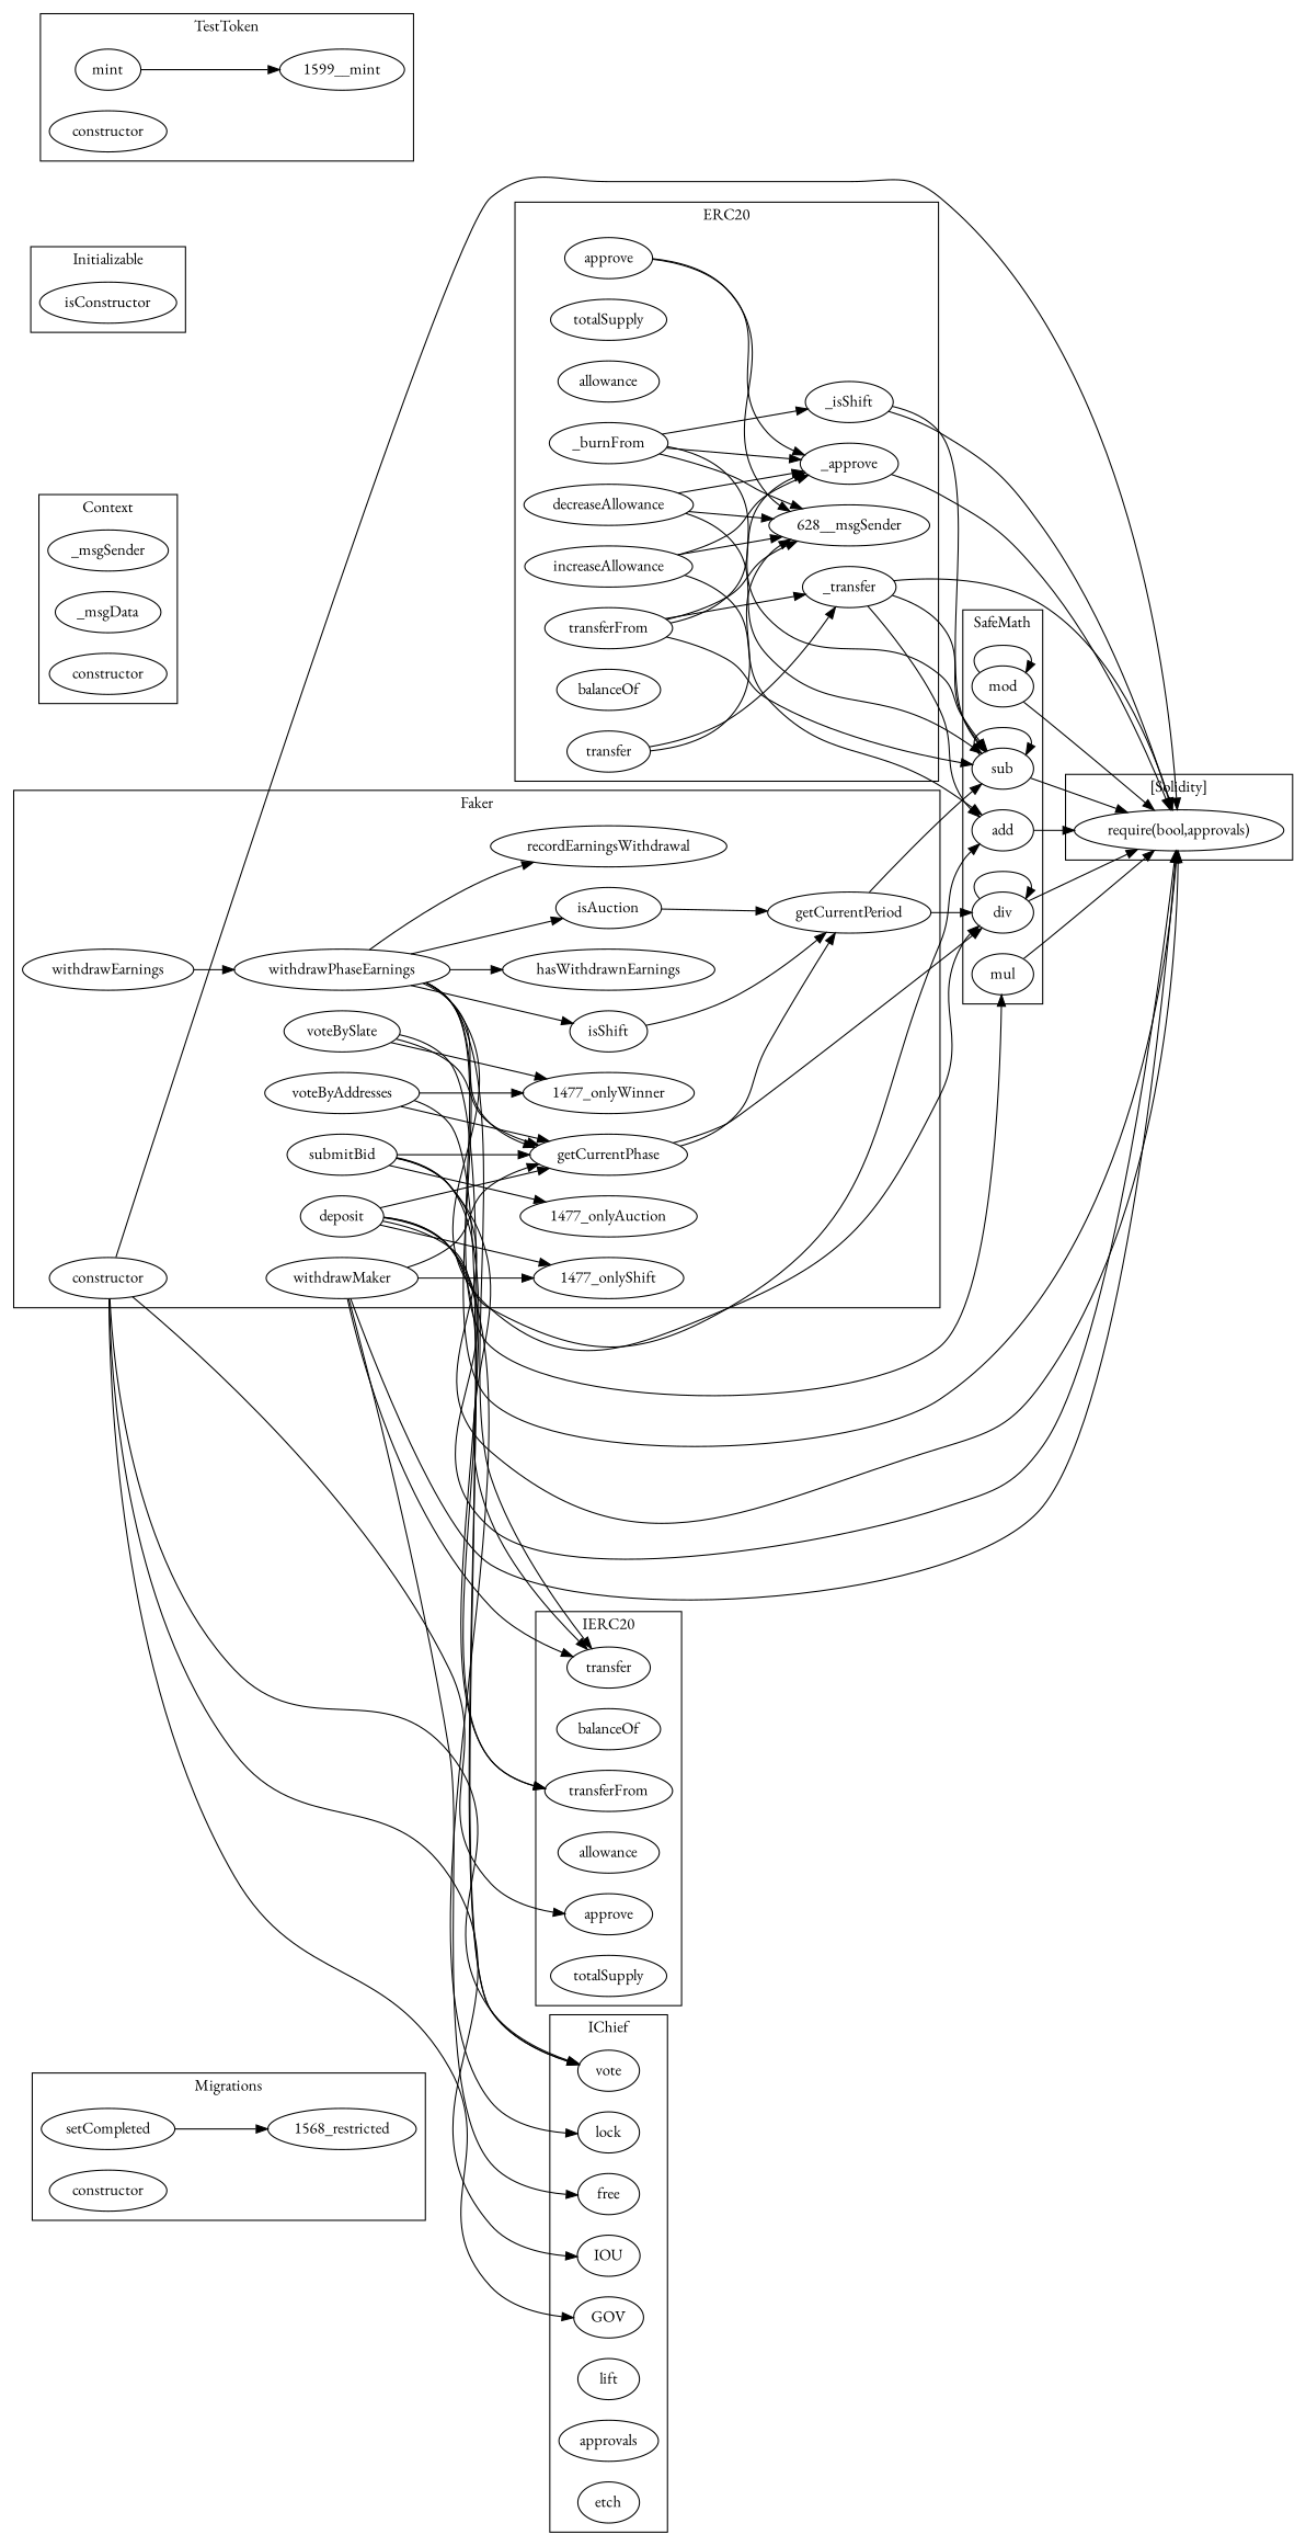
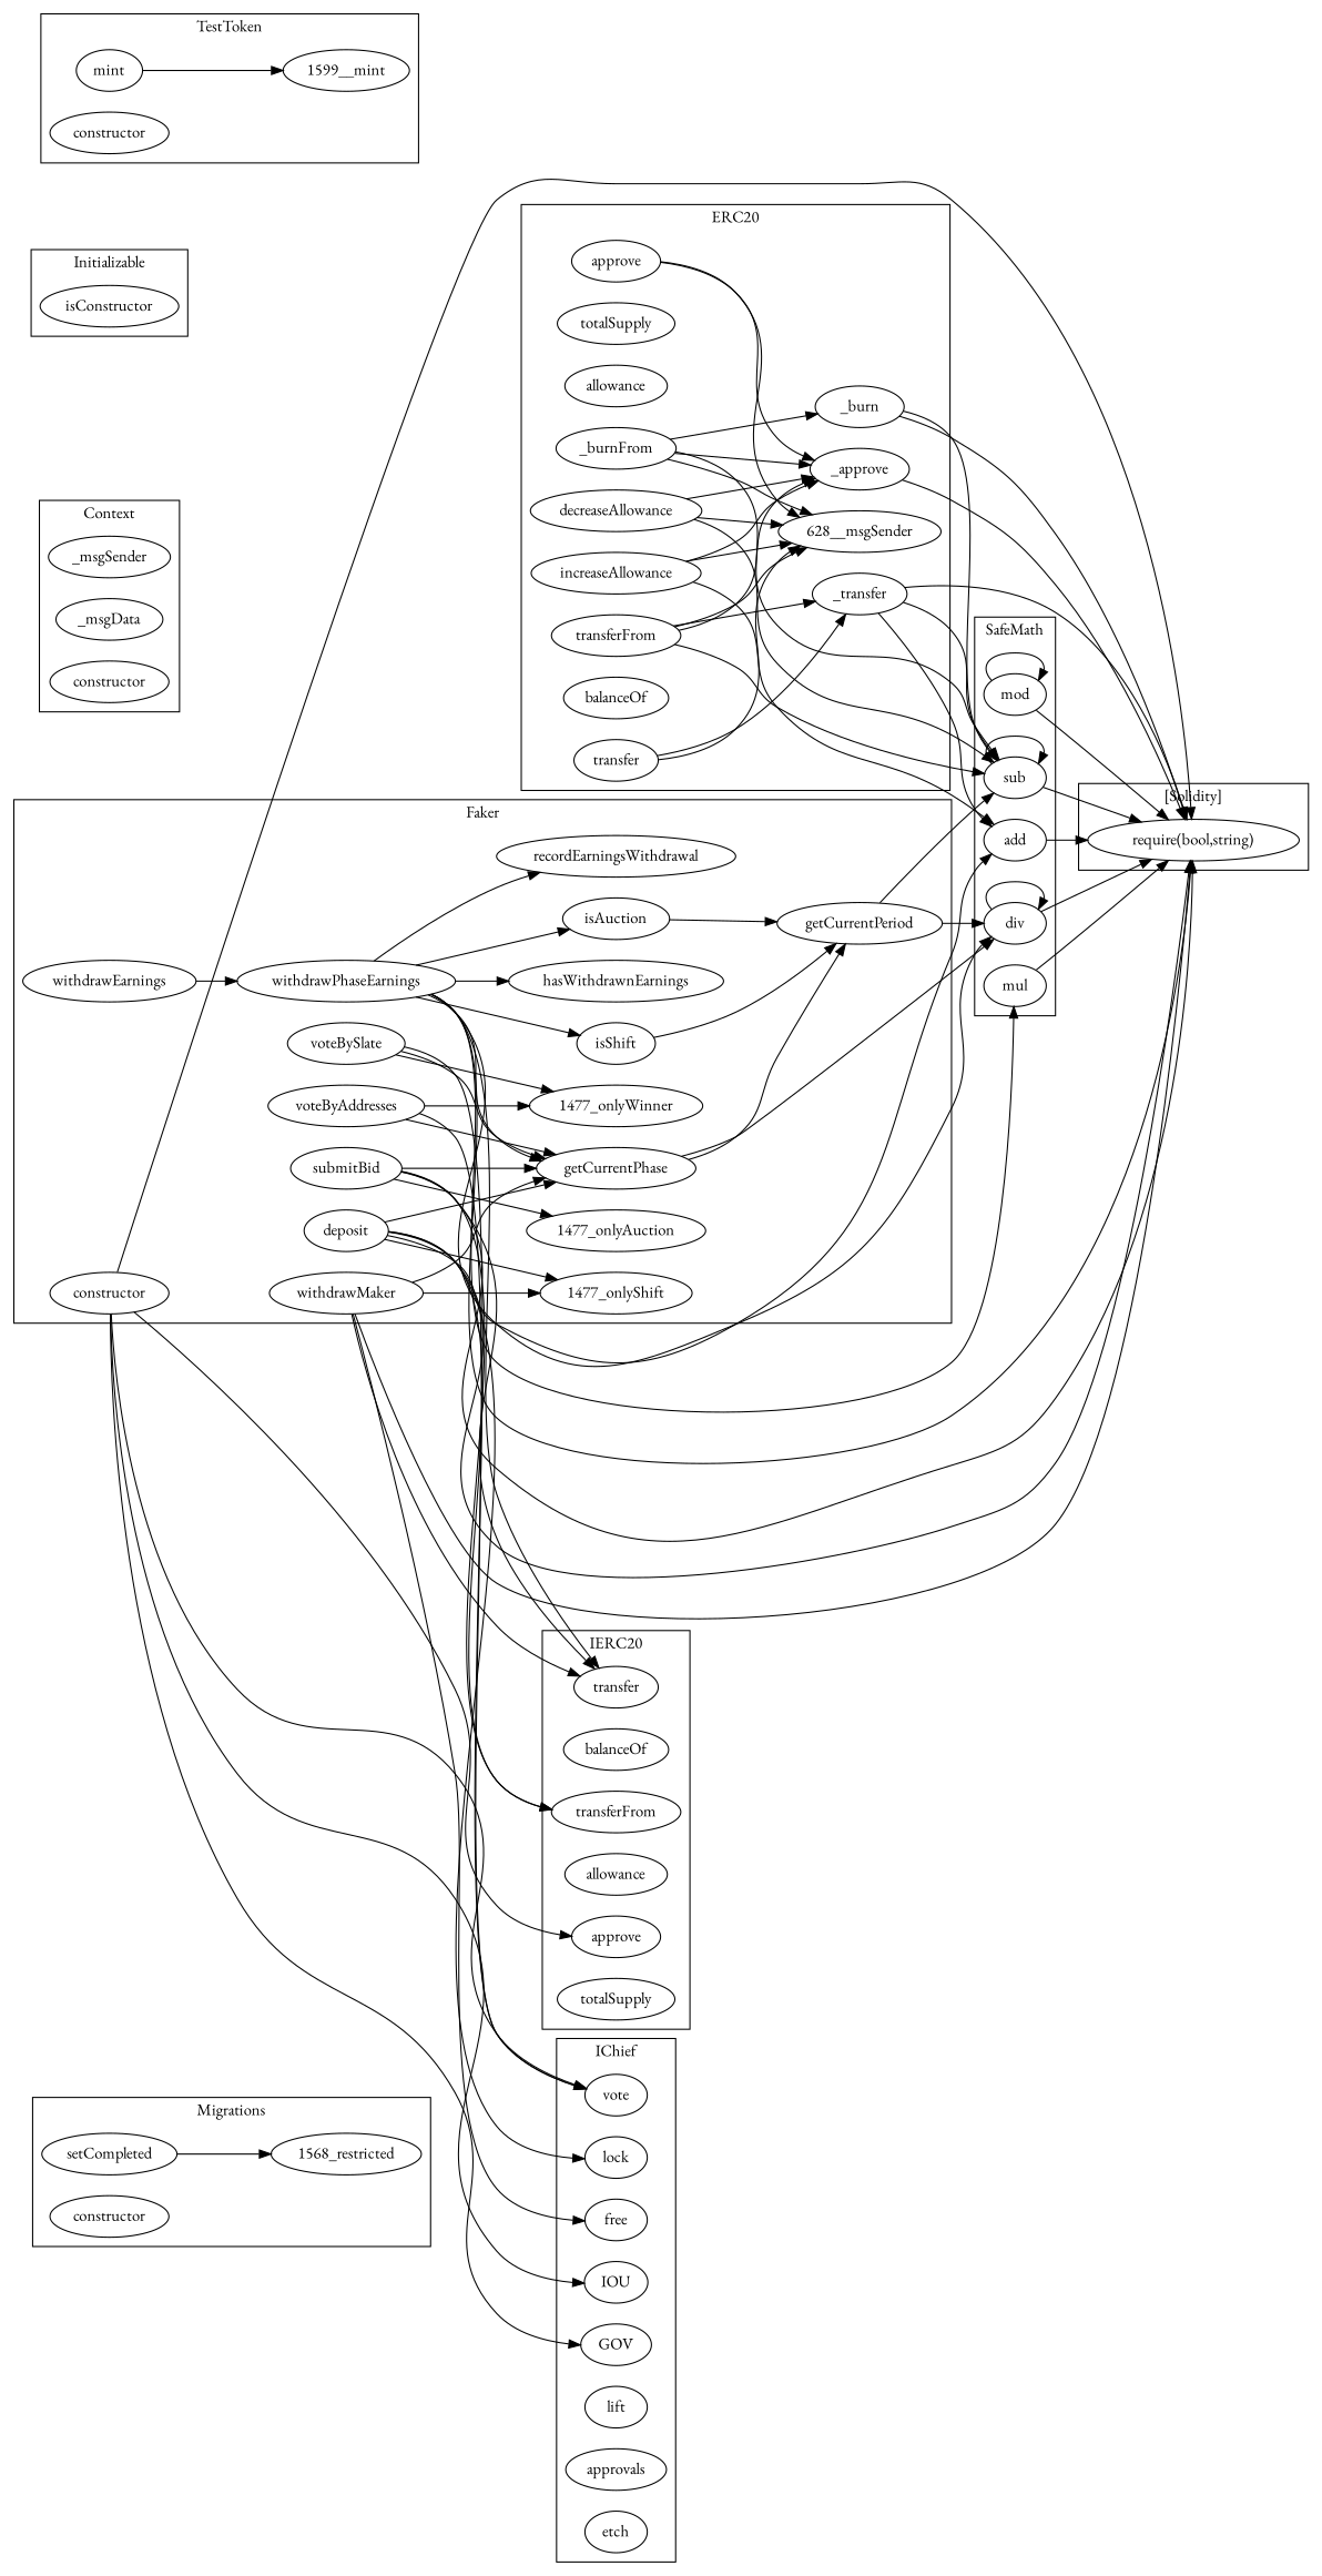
  strict digraph {
    fontname="EB Garamond"
    rankdir=LR
    node [fontname="EB Garamond"]
    edge [fontname="EB Garamond"]
    n1 [label=setCompleted]
    "1568_restricted"
    n3 [label=constructor]
    n4 [label=getCurrentPhase]
    n5 [label=getCurrentPeriod]
    n6 [label=constructor]
    n7 [label=isShift]
    n8 [label=hasWithdrawnEarnings]
    n9 [label=withdrawEarnings]
    n10 [label=withdrawPhaseEarnings]
    n11 [label=voteBySlate]
    "1477_onlyWinner"
    n13 [label=voteByAddresses]
    n14 [label=submitBid]
    "1477_onlyAuction"
    n16 [label=isAuction]
    n17 [label=recordEarningsWithdrawal]
    n18 [label=deposit]
    "1477_onlyShift"
    n20 [label=withdrawMaker]
    n21 [label=approve]
    n22 [label=_approve]
    "628__msgSender"
    n24 [label=totalSupply]
    n25 [label=allowance]
    n26 [label=increaseAllowance]
    n27 [label=decreaseAllowance]
    n28 [label=_burnFrom]
-   n29 [label=_isShift]
+   n29 [label=_burn]
    n30 [label=transfer]
    n31 [label=_transfer]
    n32 [label=balanceOf]
    n33 [label=transferFrom]
    n34 [label=add]
    n35 [label=sub]
    n36 [label=mul]
    n37 [label=div]
    n38 [label=mod]
    n39 [label=transfer]
    n40 [label=balanceOf]
    n41 [label=transferFrom]
    n42 [label=allowance]
    n43 [label=approve]
    n44 [label=totalSupply]
    n45 [label=IOU]
    n46 [label=GOV]
    n47 [label=free]
    n48 [label=vote]
    n49 [label=lock]
    n50 [label=lift]
    n51 [label=approvals]
    n52 [label=etch]
    n53 [label=_msgSender]
    n54 [label=_msgData]
    n55 [label=constructor]
    n56 [label=isConstructor]
    n57 [label=mint]
    "1599__mint"
    n59 [label=constructor]
-   "require(bool,string)" [label="require(bool,approvals)"]
+   "require(bool,string)"
    subgraph cluster_1 {
      label=Migrations
      n1
      "1568_restricted"
      n3
    }
    subgraph cluster_2 {
      label=Faker
      n4
      n5
      n6
      n7
      n8
      n9
      n10
      n11
      "1477_onlyWinner"
      n13
      n14
      "1477_onlyAuction"
      n16
      n17
      n18
      "1477_onlyShift"
      n20
    }
    subgraph cluster_3 {
      label=ERC20
      n21
      n22
      "628__msgSender"
      n24
      n25
      n26
      n27
      n28
      n29
      n30
      n31
      n32
      n33
    }
    subgraph cluster_4 {
      label=SafeMath
      n34
      n35
      n36
      n37
      n38
    }
    subgraph cluster_5 {
      label=IERC20
      n39
      n40
      n41
      n42
      n43
      n44
    }
    subgraph cluster_6 {
      label=IChief
      n45
      n46
      n47
      n48
      n49
      n50
      n51
      n52
    }
    subgraph cluster_7 {
      label=Context
      n53
      n54
      n55
    }
    subgraph cluster_8 {
      label=Initializable
      n56
    }
    subgraph cluster_9 {
      label=TestToken
      n57
      "1599__mint"
      n59
    }
    subgraph cluster_10 {
      label="[Solidity]"
      "require(bool,string)"
    }
    n1 -> "1568_restricted"
    n4 -> n5
    n4 -> n37
    n5 -> n35
    n5 -> n37
    n6 -> n43
    n6 -> n45
    n6 -> n46
    n6 -> n48
    n6 -> "require(bool,string)"
    n7 -> n5
    n9 -> n10
    n10 -> n4
    n10 -> n7
    n10 -> n8
    n10 -> n16
    n10 -> n17
    n10 -> n36
    n10 -> n37
    n10 -> n39
    n10 -> "require(bool,string)"
    n11 -> n4
    n11 -> "1477_onlyWinner"
    n11 -> n48
    n13 -> n4
    n13 -> "1477_onlyWinner"
    n13 -> n48
    n14 -> n4
    n14 -> "1477_onlyAuction"
    n14 -> n39
    n14 -> n41
    n14 -> "require(bool,string)"
    n16 -> n5
    n18 -> n4
    n18 -> "1477_onlyShift"
    n18 -> n34
    n18 -> n41
    n18 -> n49
    n18 -> "require(bool,string)"
    n20 -> n4
    n20 -> "1477_onlyShift"
    n20 -> n39
    n20 -> n47
    n20 -> "require(bool,string)"
    n21 -> n22
    n21 -> "628__msgSender"
    n22 -> "require(bool,string)"
    n26 -> n22
    n26 -> "628__msgSender"
    n26 -> n34
    n27 -> n22
    n27 -> "628__msgSender"
    n27 -> n35
    n28 -> n22
    n28 -> "628__msgSender"
    n28 -> n29
    n28 -> n35
    n29 -> n35
    n29 -> "require(bool,string)"
    n30 -> "628__msgSender"
    n30 -> n31
    n31 -> n34
    n31 -> n35
    n31 -> "require(bool,string)"
    n33 -> n22
    n33 -> "628__msgSender"
    n33 -> n31
    n33 -> n35
    n34 -> "require(bool,string)"
    n35 -> n35
    n35 -> "require(bool,string)"
    n36 -> "require(bool,string)"
    n37 -> n37
    n37 -> "require(bool,string)"
    n38 -> n38
    n38 -> "require(bool,string)"
    n57 -> "1599__mint"
  }
